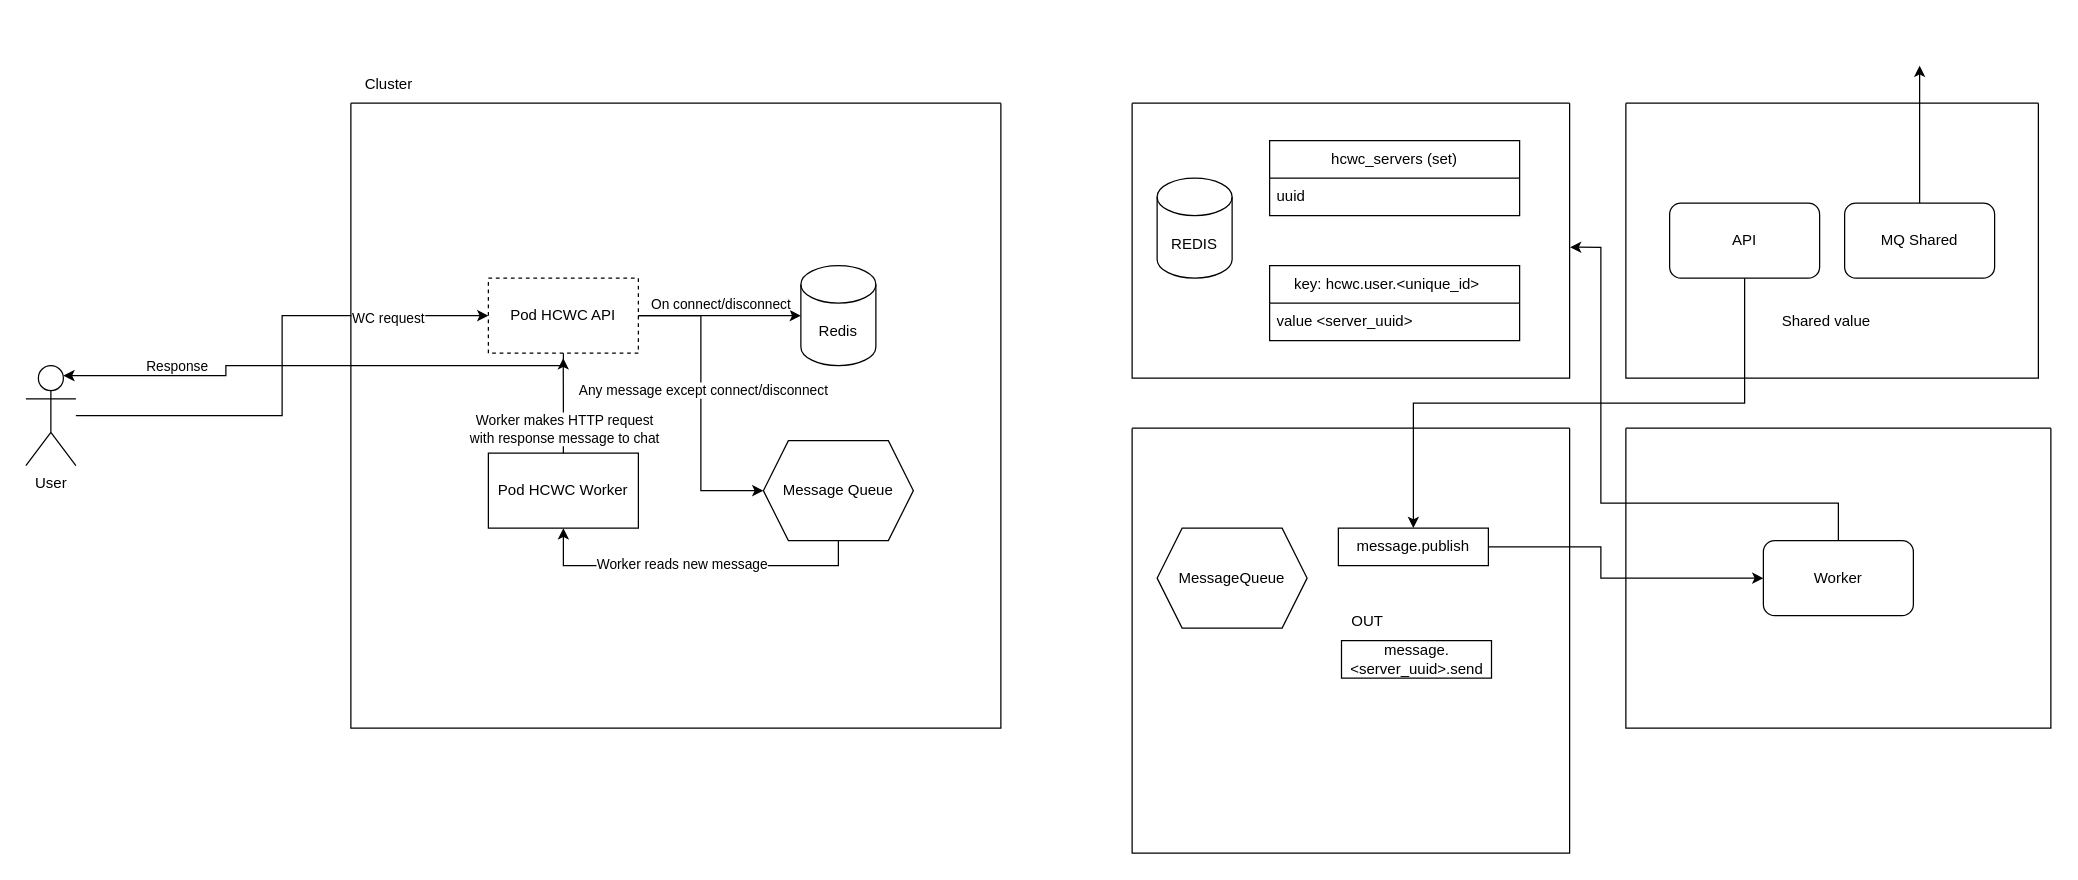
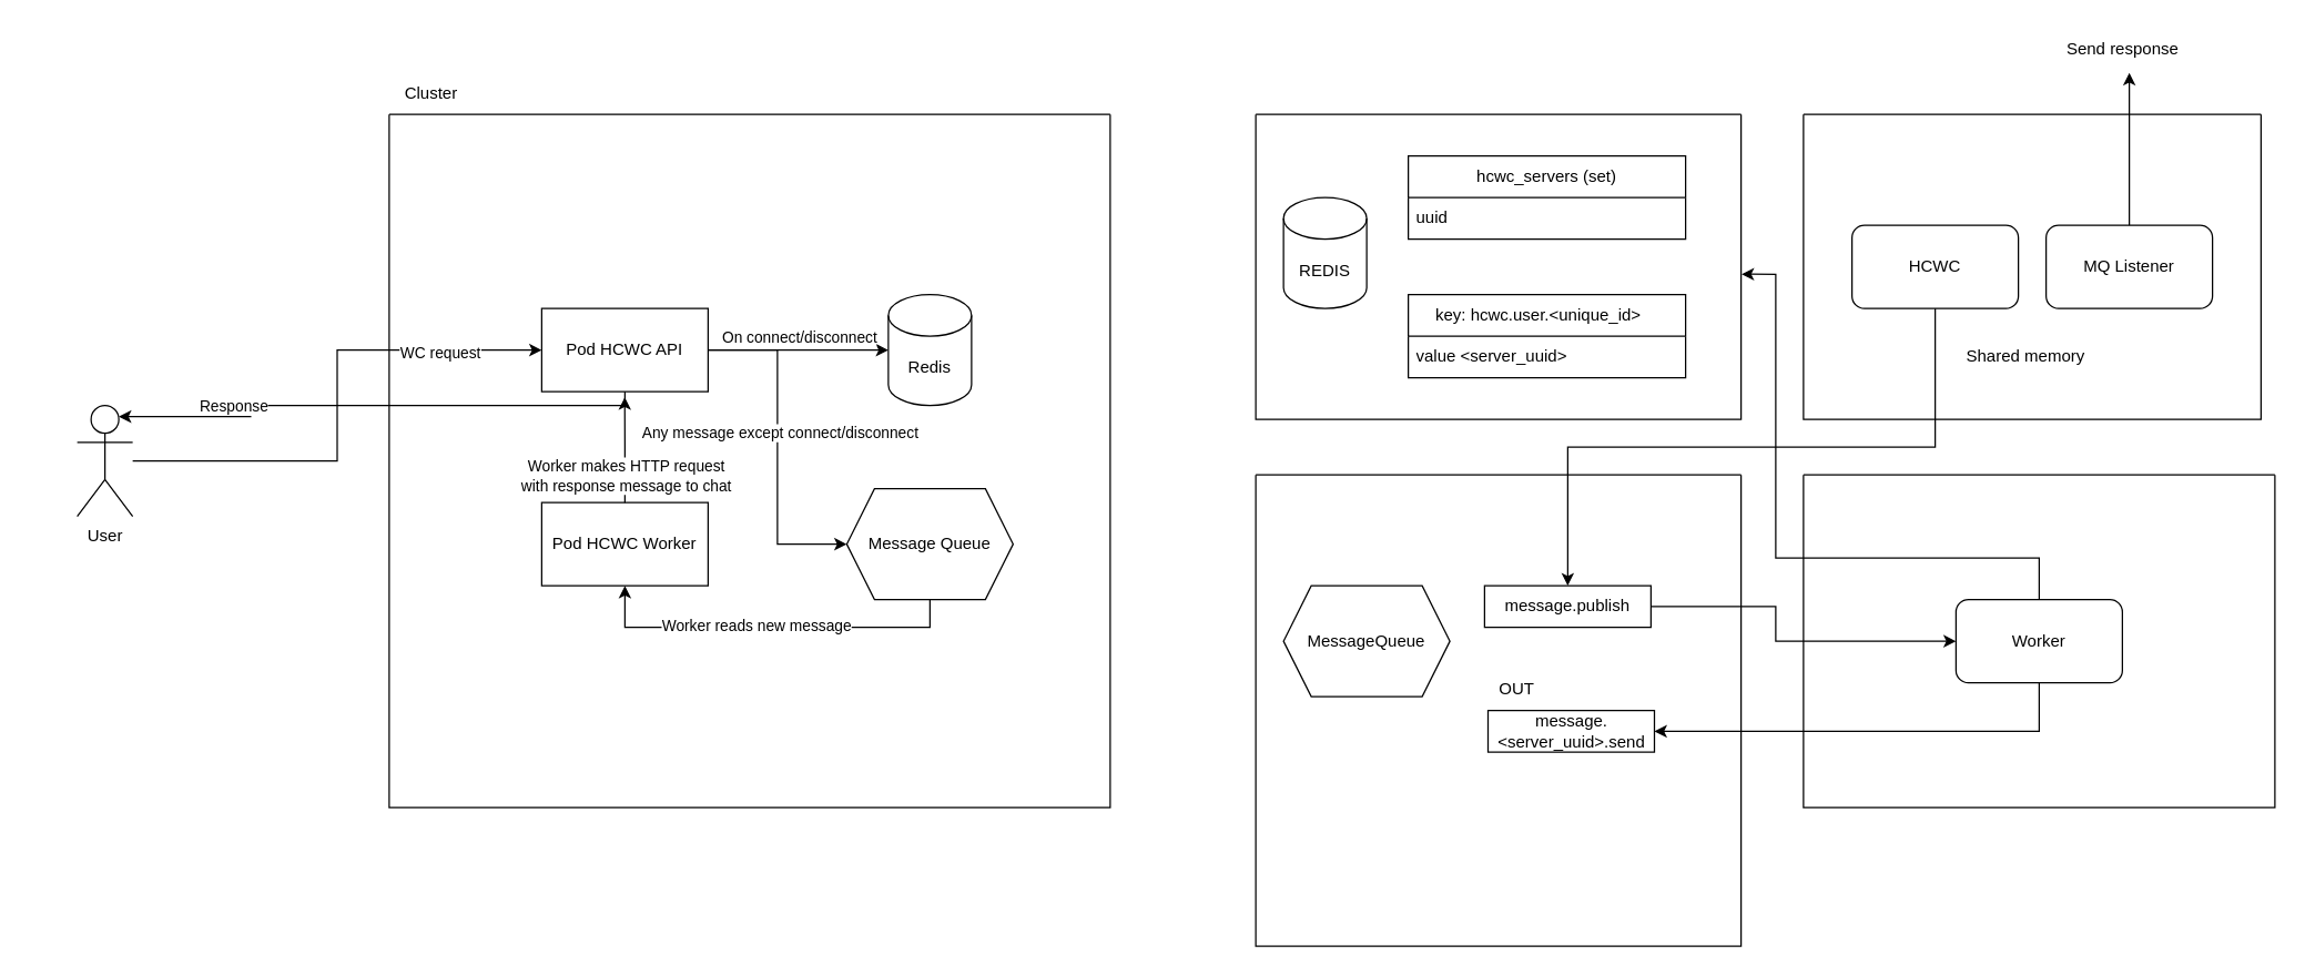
  <mxCell id="0" />
  <mxCell id="1" parent="0" />
  <mxCell id="2" style="edgeStyle=orthogonalEdgeStyle;rounded=0;orthogonalLoop=1;jettySize=auto;html=1;entryX=0;entryY=0.5;entryDx=0;entryDy=0;" parent="1" source="4" target="8" edge="1"><mxGeometry relative="1" as="geometry" /></mxCell>
  <mxCell id="3" value="WC request" style="edgeLabel;html=1;align=center;verticalAlign=middle;resizable=0;points=[];" parent="2" vertex="1" connectable="0"><mxGeometry x="0.607" y="-1" relative="1" as="geometry"><mxPoint as="offset" /></mxGeometry></mxCell>
- <mxCell id="4" value="User" style="shape=umlActor;verticalLabelPosition=bottom;verticalAlign=top;html=1;outlineConnect=0;" parent="1" vertex="1"><mxGeometry x="20" y="292" width="40" height="80" as="geometry" /></mxCell>
+ <mxCell id="4" value="User" style="shape=umlActor;verticalLabelPosition=bottom;verticalAlign=top;html=1;outlineConnect=0;" parent="1" vertex="1"><mxGeometry x="55" y="292" width="40" height="80" as="geometry" /></mxCell>
  <mxCell id="5" value="" style="swimlane;startSize=0;" parent="1" vertex="1"><mxGeometry x="280" y="82" width="520" height="500" as="geometry" /></mxCell>
  <mxCell id="6" style="edgeStyle=orthogonalEdgeStyle;rounded=0;orthogonalLoop=1;jettySize=auto;html=1;exitX=1;exitY=0.5;exitDx=0;exitDy=0;entryX=0;entryY=0.5;entryDx=0;entryDy=0;" parent="5" source="8" target="11" edge="1"><mxGeometry relative="1" as="geometry"><Array as="points"><mxPoint x="280" y="170" /><mxPoint x="280" y="310" /></Array></mxGeometry></mxCell>
  <mxCell id="7" value="Any message except connect/disconnect" style="edgeLabel;html=1;align=center;verticalAlign=middle;resizable=0;points=[];" parent="6" vertex="1" connectable="0"><mxGeometry x="-0.088" y="1" relative="1" as="geometry"><mxPoint as="offset" /></mxGeometry></mxCell>
- <mxCell id="8" value="Pod HCWC API" style="rounded=0;whiteSpace=wrap;html=1;dashed=1;" parent="5" vertex="1"><mxGeometry x="110" y="140" width="120" height="60" as="geometry" /></mxCell>
+ <mxCell id="8" value="Pod HCWC API" style="rounded=0;whiteSpace=wrap;html=1;" parent="5" vertex="1"><mxGeometry x="110" y="140" width="120" height="60" as="geometry" /></mxCell>
  <mxCell id="9" style="edgeStyle=orthogonalEdgeStyle;rounded=0;orthogonalLoop=1;jettySize=auto;html=1;entryX=0.5;entryY=1;entryDx=0;entryDy=0;" parent="5" source="11" target="12" edge="1"><mxGeometry relative="1" as="geometry"><Array as="points"><mxPoint x="390" y="370" /><mxPoint x="170" y="370" /></Array></mxGeometry></mxCell>
  <mxCell id="10" value="Worker reads new message" style="edgeLabel;html=1;align=center;verticalAlign=middle;resizable=0;points=[];" parent="9" vertex="1" connectable="0"><mxGeometry x="0.078" y="-2" relative="1" as="geometry"><mxPoint as="offset" /></mxGeometry></mxCell>
  <mxCell id="11" value="Message Queue" style="shape=hexagon;perimeter=hexagonPerimeter2;whiteSpace=wrap;html=1;fixedSize=1;" parent="5" vertex="1"><mxGeometry x="330" y="270" width="120" height="80" as="geometry" /></mxCell>
  <mxCell id="12" value="Pod HCWC Worker" style="rounded=0;whiteSpace=wrap;html=1;" parent="5" vertex="1"><mxGeometry x="110" y="280" width="120" height="60" as="geometry" /></mxCell>
  <mxCell id="13" value="Redis" style="shape=cylinder3;whiteSpace=wrap;html=1;boundedLbl=1;backgroundOutline=1;size=15;" parent="5" vertex="1"><mxGeometry x="360" y="130" width="60" height="80" as="geometry" /></mxCell>
  <mxCell id="14" style="edgeStyle=orthogonalEdgeStyle;rounded=0;orthogonalLoop=1;jettySize=auto;html=1;entryX=0;entryY=0.5;entryDx=0;entryDy=0;entryPerimeter=0;" parent="5" source="8" target="13" edge="1"><mxGeometry relative="1" as="geometry" /></mxCell>
  <mxCell id="15" value="On connect/disconnect" style="edgeLabel;html=1;align=center;verticalAlign=middle;resizable=0;points=[];" parent="14" vertex="1" connectable="0"><mxGeometry y="1" relative="1" as="geometry"><mxPoint y="-9" as="offset" /></mxGeometry></mxCell>
  <mxCell id="16" style="edgeStyle=orthogonalEdgeStyle;rounded=0;orthogonalLoop=1;jettySize=auto;html=1;exitX=0.5;exitY=0;exitDx=0;exitDy=0;entryX=0.499;entryY=1.067;entryDx=0;entryDy=0;entryPerimeter=0;" parent="5" source="12" target="8" edge="1"><mxGeometry relative="1" as="geometry" /></mxCell>
  <mxCell id="17" value="Worker makes HTTP request&lt;br&gt;with response message to chat" style="edgeLabel;html=1;align=center;verticalAlign=middle;resizable=0;points=[];" parent="16" vertex="1" connectable="0"><mxGeometry x="-0.165" y="1" relative="1" as="geometry"><mxPoint x="1" y="12" as="offset" /></mxGeometry></mxCell>
  <mxCell id="18" value="Cluster" style="text;html=1;align=center;verticalAlign=middle;resizable=0;points=[];autosize=1;strokeColor=none;fillColor=none;" parent="1" vertex="1"><mxGeometry x="280" y="52" width="60" height="30" as="geometry" /></mxCell>
  <mxCell id="19" style="edgeStyle=orthogonalEdgeStyle;rounded=0;orthogonalLoop=1;jettySize=auto;html=1;entryX=0.75;entryY=0.1;entryDx=0;entryDy=0;entryPerimeter=0;" parent="1" source="8" target="4" edge="1"><mxGeometry relative="1" as="geometry"><Array as="points"><mxPoint x="180" y="292" /><mxPoint x="180" y="300" /></Array></mxGeometry></mxCell>
  <mxCell id="20" value="Response" style="edgeLabel;html=1;align=center;verticalAlign=middle;resizable=0;points=[];" parent="19" vertex="1" connectable="0"><mxGeometry x="0.571" y="1" relative="1" as="geometry"><mxPoint y="-9" as="offset" /></mxGeometry></mxCell>
  <mxCell id="21" value="" style="swimlane;startSize=0;" parent="1" vertex="1"><mxGeometry x="905" y="82" width="350" height="220" as="geometry" /></mxCell>
  <mxCell id="22" value="REDIS" style="shape=cylinder3;whiteSpace=wrap;html=1;boundedLbl=1;backgroundOutline=1;size=15;" parent="21" vertex="1"><mxGeometry x="20" y="60" width="60" height="80" as="geometry" /></mxCell>
  <mxCell id="23" value="hcwc_servers (set)" style="swimlane;fontStyle=0;childLayout=stackLayout;horizontal=1;startSize=30;horizontalStack=0;resizeParent=1;resizeParentMax=0;resizeLast=0;collapsible=1;marginBottom=0;whiteSpace=wrap;html=1;" parent="21" vertex="1"><mxGeometry x="110" y="30" width="200" height="60" as="geometry" /></mxCell>
  <mxCell id="24" value="uuid" style="text;strokeColor=none;fillColor=none;align=left;verticalAlign=middle;spacingLeft=4;spacingRight=4;overflow=hidden;points=[[0,0.5],[1,0.5]];portConstraint=eastwest;rotatable=0;whiteSpace=wrap;html=1;" parent="23" vertex="1"><mxGeometry y="30" width="200" height="30" as="geometry" /></mxCell>
  <mxCell id="25" value="key: hcwc.user.&amp;lt;unique_id&amp;gt;&lt;span style=&quot;white-space: pre;&quot;&gt;&#09;&lt;/span&gt;" style="swimlane;fontStyle=0;childLayout=stackLayout;horizontal=1;startSize=30;horizontalStack=0;resizeParent=1;resizeParentMax=0;resizeLast=0;collapsible=1;marginBottom=0;whiteSpace=wrap;html=1;" parent="21" vertex="1"><mxGeometry x="110" y="130" width="200" height="60" as="geometry" /></mxCell>
  <mxCell id="26" value="value &amp;lt;server_uuid&amp;gt;" style="text;strokeColor=none;fillColor=none;align=left;verticalAlign=middle;spacingLeft=4;spacingRight=4;overflow=hidden;points=[[0,0.5],[1,0.5]];portConstraint=eastwest;rotatable=0;whiteSpace=wrap;html=1;" parent="25" vertex="1"><mxGeometry y="30" width="200" height="30" as="geometry" /></mxCell>
  <mxCell id="27" value="" style="swimlane;startSize=0;" parent="1" vertex="1"><mxGeometry x="905" y="342" width="350" height="340" as="geometry"><mxRectangle x="925" y="530" width="50" height="40" as="alternateBounds" /></mxGeometry></mxCell>
  <mxCell id="28" value="MessageQueue" style="shape=hexagon;perimeter=hexagonPerimeter2;whiteSpace=wrap;html=1;fixedSize=1;" parent="27" vertex="1"><mxGeometry x="20" y="80" width="120" height="80" as="geometry" /></mxCell>
  <mxCell id="29" value="message.publish" style="rounded=0;whiteSpace=wrap;html=1;" parent="27" vertex="1"><mxGeometry x="165" y="80" width="120" height="30" as="geometry" /></mxCell>
  <mxCell id="30" value="message.&amp;lt;server_uuid&amp;gt;.send" style="rounded=0;whiteSpace=wrap;html=1;" parent="27" vertex="1"><mxGeometry x="167.5" y="170" width="120" height="30" as="geometry" /></mxCell>
  <mxCell id="31" value="OUT" style="text;html=1;align=center;verticalAlign=middle;resizable=0;points=[];autosize=1;strokeColor=none;fillColor=none;" parent="27" vertex="1"><mxGeometry x="162.5" y="140" width="50" height="30" as="geometry" /></mxCell>
  <mxCell id="32" value="" style="swimlane;startSize=0;" parent="1" vertex="1"><mxGeometry x="1300" y="82" width="330" height="220" as="geometry" /></mxCell>
- <mxCell id="33" value="API" style="rounded=1;whiteSpace=wrap;html=1;" parent="32" vertex="1"><mxGeometry x="35" y="80" width="120" height="60" as="geometry" /></mxCell>
+ <mxCell id="33" value="HCWC" style="rounded=1;whiteSpace=wrap;html=1;" parent="32" vertex="1"><mxGeometry x="35" y="80" width="120" height="60" as="geometry" /></mxCell>
  <mxCell id="34" style="edgeStyle=orthogonalEdgeStyle;rounded=0;orthogonalLoop=1;jettySize=auto;html=1;" parent="32" source="35" edge="1"><mxGeometry relative="1" as="geometry"><mxPoint x="235" y="-30" as="targetPoint" /></mxGeometry></mxCell>
- <mxCell id="35" value="MQ Shared" style="rounded=1;whiteSpace=wrap;html=1;" parent="32" vertex="1"><mxGeometry x="175" y="80" width="120" height="60" as="geometry" /></mxCell>
- <mxCell id="36" value="Shared value&lt;br&gt;" style="text;html=1;align=center;verticalAlign=middle;resizable=0;points=[];autosize=1;strokeColor=none;fillColor=none;" parent="32" vertex="1"><mxGeometry x="105" y="160" width="110" height="30" as="geometry" /></mxCell>
+ <mxCell id="35" value="MQ Listener" style="rounded=1;whiteSpace=wrap;html=1;" parent="32" vertex="1"><mxGeometry x="175" y="80" width="120" height="60" as="geometry" /></mxCell>
+ <mxCell id="36" value="Shared memory&lt;br&gt;" style="text;html=1;align=center;verticalAlign=middle;resizable=0;points=[];autosize=1;strokeColor=none;fillColor=none;" parent="32" vertex="1"><mxGeometry x="105" y="160" width="110" height="30" as="geometry" /></mxCell>
  <mxCell id="37" value="" style="swimlane;startSize=0;" parent="1" vertex="1"><mxGeometry x="1300" y="342" width="340" height="240" as="geometry" /></mxCell>
  <mxCell id="38" value="Worker" style="rounded=1;whiteSpace=wrap;html=1;" parent="37" vertex="1"><mxGeometry x="110" y="90" width="120" height="60" as="geometry" /></mxCell>
  <mxCell id="39" style="edgeStyle=orthogonalEdgeStyle;rounded=0;orthogonalLoop=1;jettySize=auto;html=1;entryX=0.5;entryY=0;entryDx=0;entryDy=0;" parent="1" source="33" target="29" edge="1"><mxGeometry relative="1" as="geometry"><Array as="points"><mxPoint x="1395" y="322" /><mxPoint x="1130" y="322" /></Array></mxGeometry></mxCell>
  <mxCell id="40" style="edgeStyle=orthogonalEdgeStyle;rounded=0;orthogonalLoop=1;jettySize=auto;html=1;entryX=1.001;entryY=0.524;entryDx=0;entryDy=0;entryPerimeter=0;" parent="1" source="38" target="21" edge="1"><mxGeometry relative="1" as="geometry"><Array as="points"><mxPoint x="1470" y="402" /><mxPoint x="1280" y="402" /><mxPoint x="1280" y="197" /></Array></mxGeometry></mxCell>
  <mxCell id="41" style="edgeStyle=orthogonalEdgeStyle;rounded=0;orthogonalLoop=1;jettySize=auto;html=1;entryX=0;entryY=0.5;entryDx=0;entryDy=0;" parent="1" source="29" target="38" edge="1"><mxGeometry relative="1" as="geometry"><Array as="points"><mxPoint x="1280" y="437" /><mxPoint x="1280" y="462" /></Array></mxGeometry></mxCell>
+ <mxCell id="42" style="edgeStyle=orthogonalEdgeStyle;rounded=0;orthogonalLoop=1;jettySize=auto;html=1;entryX=1;entryY=0.5;entryDx=0;entryDy=0;" parent="1" source="38" target="30" edge="1"><mxGeometry relative="1" as="geometry"><Array as="points"><mxPoint x="1470" y="527" /></Array></mxGeometry></mxCell>
+ <mxCell id="43" value="Send response" style="text;html=1;align=center;verticalAlign=middle;resizable=0;points=[];autosize=1;strokeColor=none;fillColor=none;" parent="1" vertex="1"><mxGeometry x="1480" y="20" width="100" height="30" as="geometry" /></mxCell>
